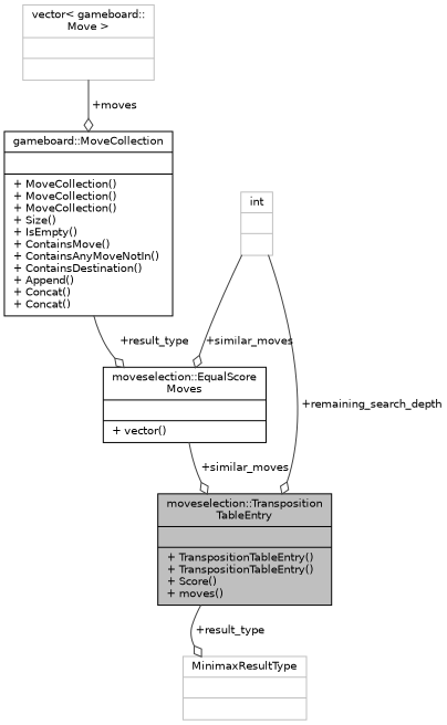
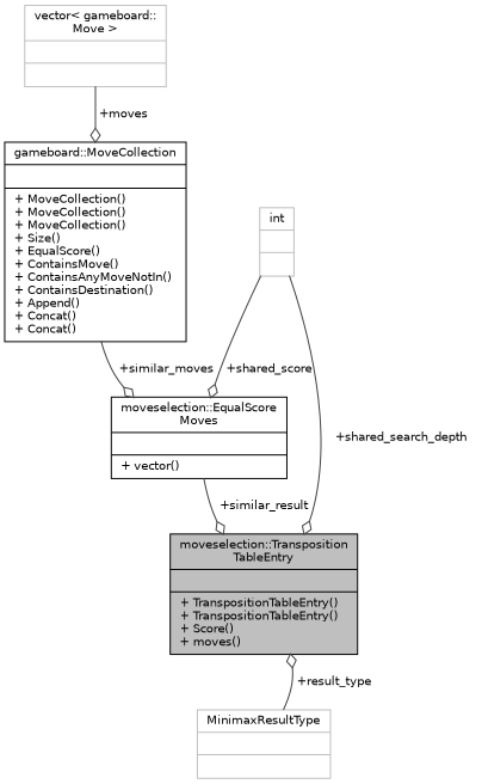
  digraph {
    node [color=black fillcolor=white fontname=Helvetica fontsize=10 shape=record style=filled]
    edge [arrowhead=odiamond color=grey25 fontname=Helvetica fontsize=10 labelfontname=Helvetica labelfontsize=10 style=solid]
    n1 [fillcolor=grey75 fontcolor=black height=0.2 label="{moveselection::Transposition\lTableEntry\n||+ TranspositionTableEntry()\l+ TranspositionTableEntry()\l+ Score()\l+ moves()\l}" width=0.4]
    n2 [height=0.2 label="{moveselection::EqualScore\lMoves\n||+ vector()\l}" width=0.4]
-   n3 [height=0.2 label="{gameboard::MoveCollection\n||+ MoveCollection()\l+ MoveCollection()\l+ MoveCollection()\l+ Size()\l+ IsEmpty()\l+ ContainsMove()\l+ ContainsAnyMoveNotIn()\l+ ContainsDestination()\l+ Append()\l+ Concat()\l+ Concat()\l}" width=0.4]
+   n3 [height=0.2 label="{gameboard::MoveCollection\n||+ MoveCollection()\l+ MoveCollection()\l+ MoveCollection()\l+ Size()\l+ EqualScore()\l+ ContainsMove()\l+ ContainsAnyMoveNotIn()\l+ ContainsDestination()\l+ Append()\l+ Concat()\l+ Concat()\l}" width=0.4]
    n4 [color=grey75 height=0.2 label="{vector\< gameboard::\lMove \>\n||}" width=0.4]
    n5 [color=grey75 height=0.2 label="{int\n||}" width=0.4]
    n6 [color=grey75 height=0.2 label="{MinimaxResultType\n||}" width=0.4]
-   n2 -> n1 [label=" +similar_moves"]
-   n3 -> n2 [label=" +result_type"]
+   n2 -> n1 [label=" +similar_result"]
+   n3 -> n2 [label=" +similar_moves"]
    n4 -> n3 [label=" +moves"]
-   n5 -> n1 [label=" +remaining_search_depth"]
-   n5 -> n2 [label=" +similar_moves"]
-   n1 -> n6 [label=" +result_type"]
+   n5 -> n1 [label=" +shared_search_depth"]
+   n5 -> n2 [label=" +shared_score"]
+   n6 -> n1 [label=" +result_type"]
  }
